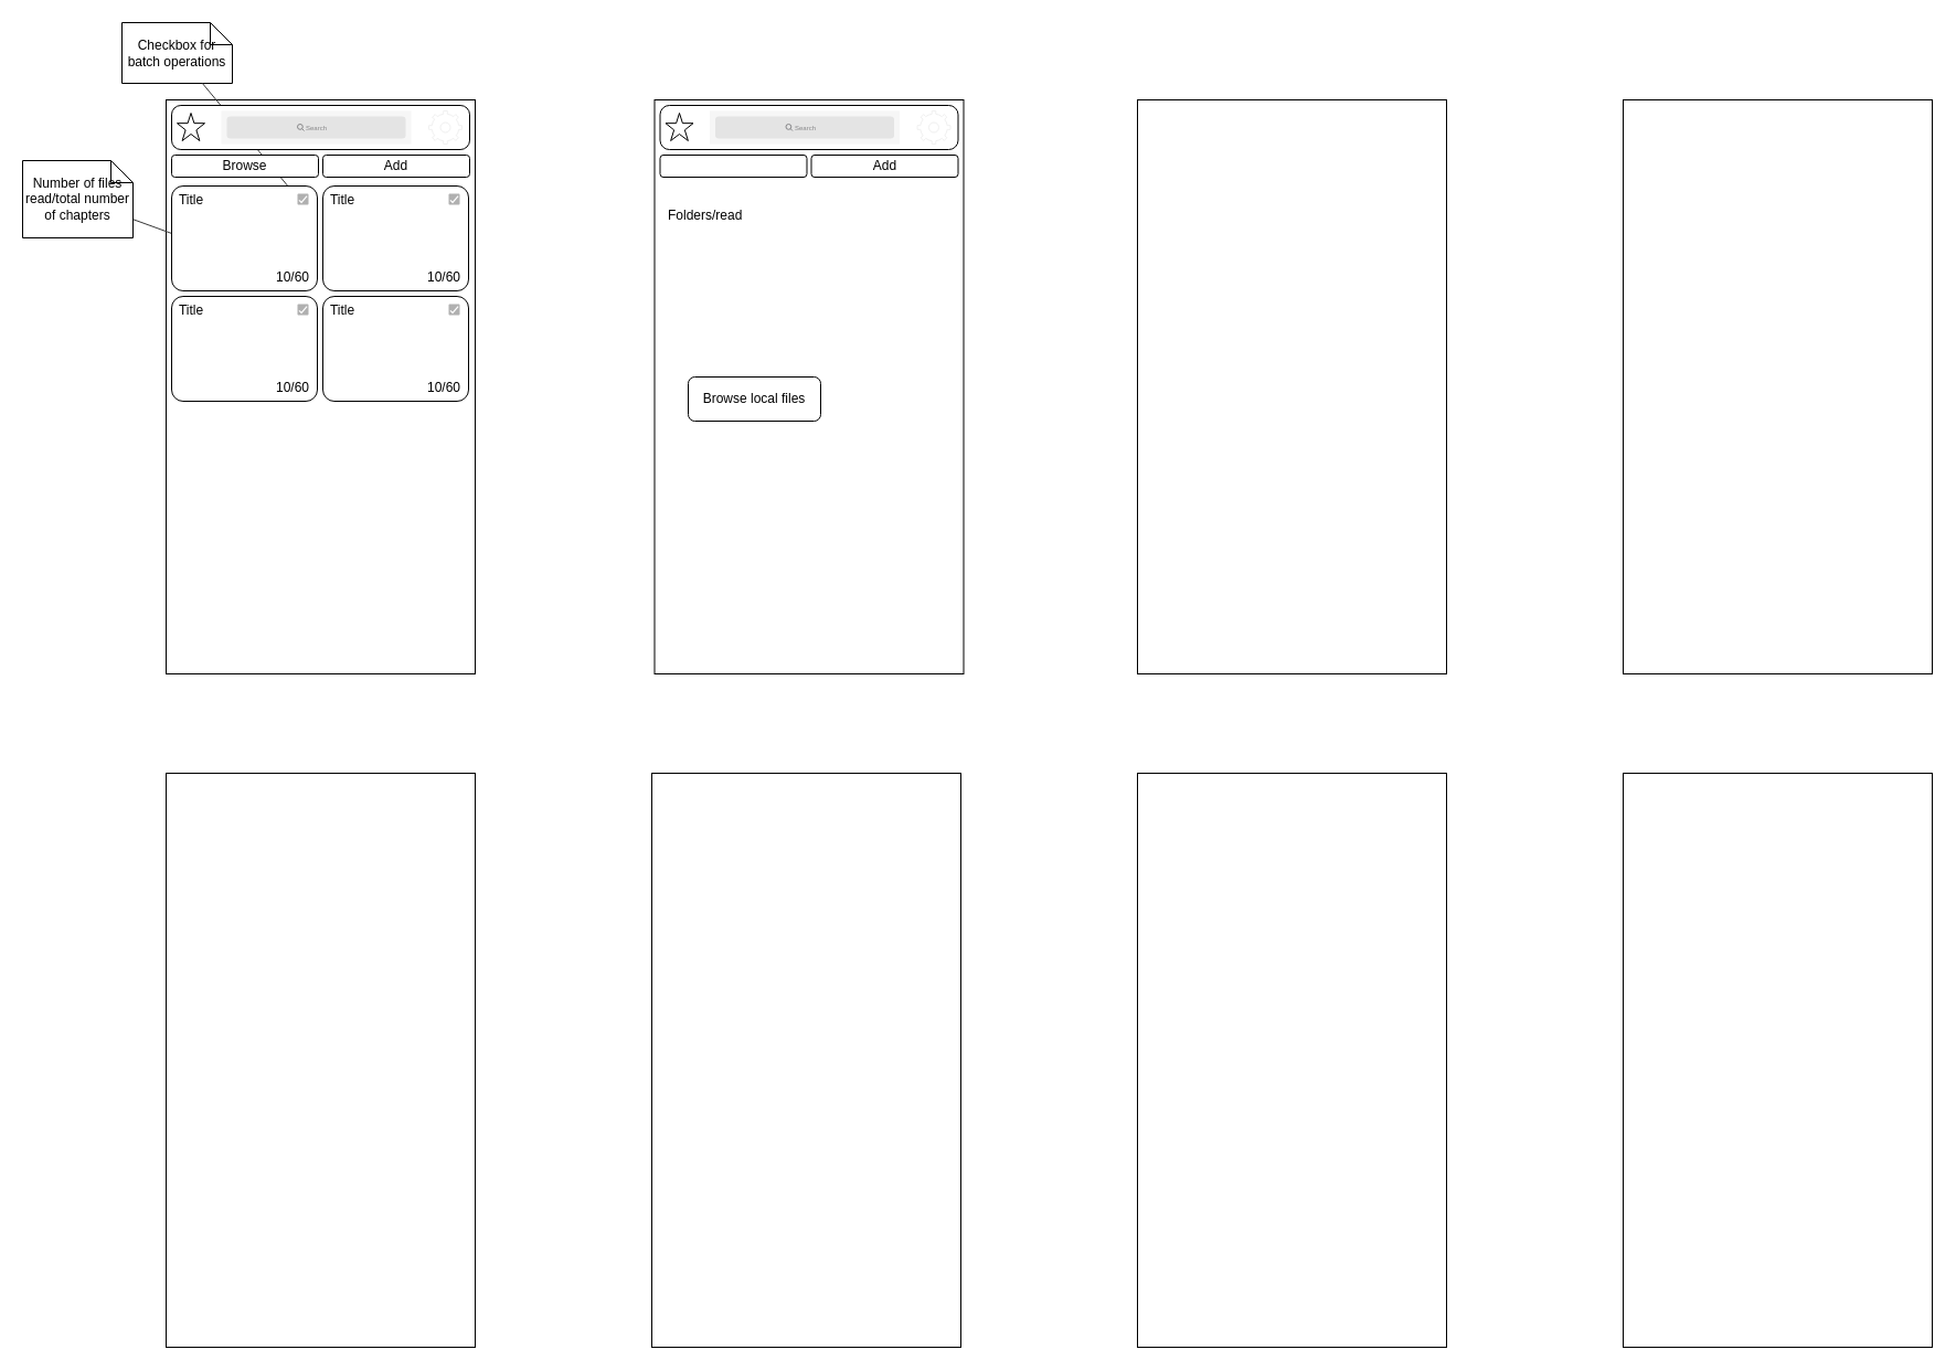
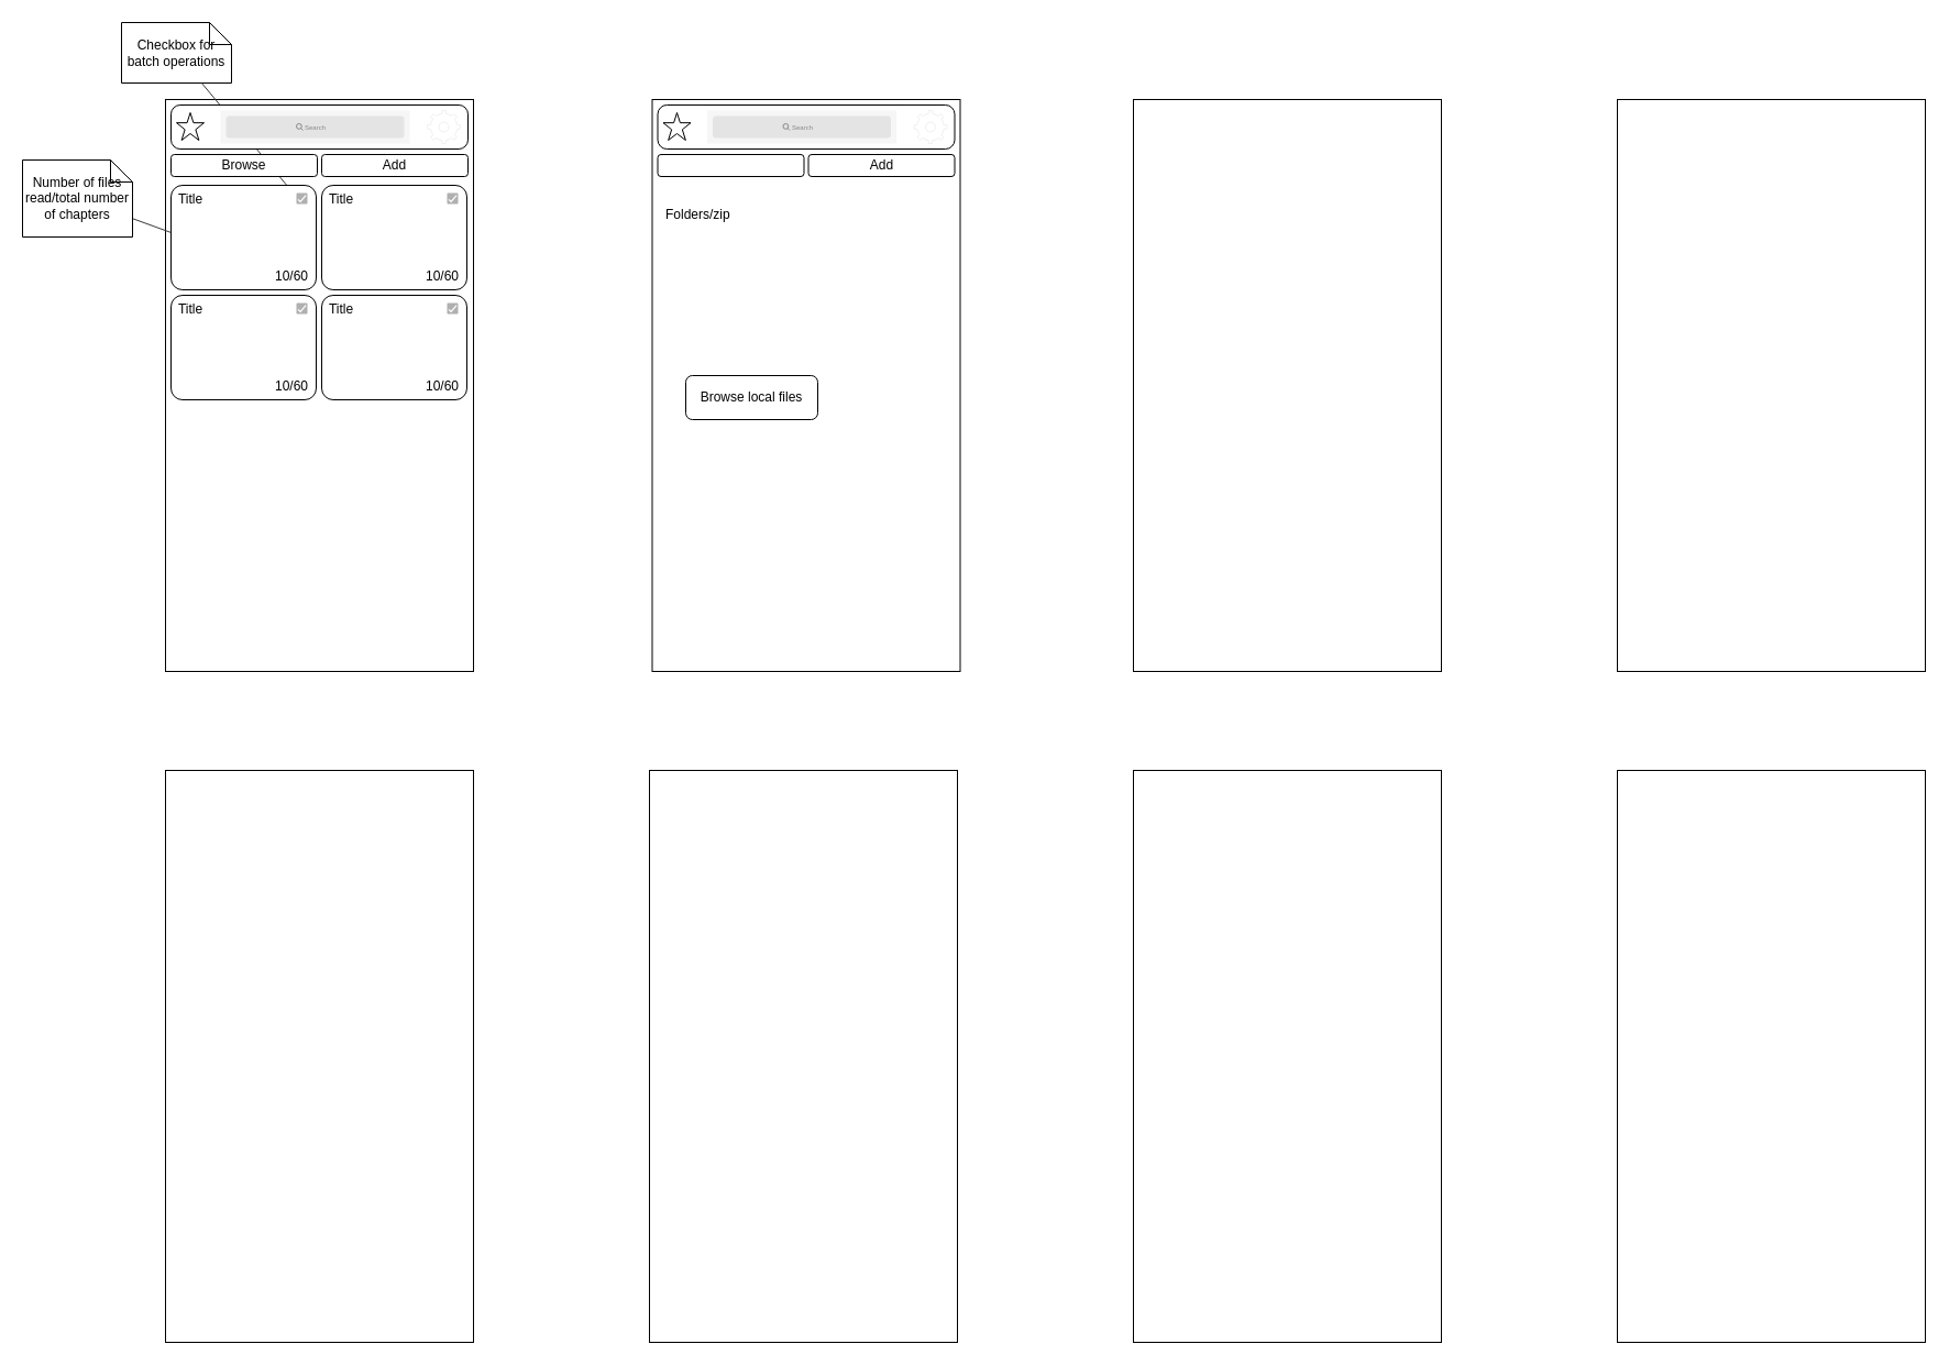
  <mxCell id="0" />
  <mxCell id="1" parent="0" />
  <mxCell id="2" value="" style="rounded=0;whiteSpace=wrap;html=1;movable=0;resizable=0;rotatable=0;deletable=0;editable=0;locked=1;connectable=0;" vertex="1" parent="1"><mxGeometry x="150" y="90" width="280" height="520" as="geometry" /></mxCell>
  <mxCell id="3" value="" style="rounded=0;whiteSpace=wrap;html=1;movable=0;resizable=0;rotatable=0;deletable=0;editable=0;locked=1;connectable=0;" vertex="1" parent="1"><mxGeometry x="150" y="700" width="280" height="520" as="geometry" /></mxCell>
  <mxCell id="4" value="" style="rounded=0;whiteSpace=wrap;html=1;movable=0;resizable=0;rotatable=0;deletable=0;editable=0;locked=1;connectable=0;" vertex="1" parent="1"><mxGeometry x="590" y="700" width="280" height="520" as="geometry" /></mxCell>
  <mxCell id="5" value="" style="rounded=0;whiteSpace=wrap;html=1;movable=0;resizable=0;rotatable=0;deletable=0;editable=0;locked=1;connectable=0;" vertex="1" parent="1"><mxGeometry x="1030" y="90" width="280" height="520" as="geometry" /></mxCell>
  <mxCell id="6" value="" style="rounded=0;whiteSpace=wrap;html=1;movable=0;resizable=0;rotatable=0;deletable=0;editable=0;locked=1;connectable=0;" vertex="1" parent="1"><mxGeometry x="1470" y="90" width="280" height="520" as="geometry" /></mxCell>
  <mxCell id="7" value="" style="rounded=0;whiteSpace=wrap;html=1;movable=0;resizable=0;rotatable=0;deletable=0;editable=0;locked=1;connectable=0;" vertex="1" parent="1"><mxGeometry x="1030" y="700" width="280" height="520" as="geometry" /></mxCell>
  <mxCell id="8" value="" style="rounded=0;whiteSpace=wrap;html=1;movable=0;resizable=0;rotatable=0;deletable=0;editable=0;locked=1;connectable=0;" vertex="1" parent="1"><mxGeometry x="1470" y="700" width="280" height="520" as="geometry" /></mxCell>
  <mxCell id="9" style="rounded=0;orthogonalLoop=1;jettySize=auto;html=1;endArrow=none;endFill=0;strokeColor=#3A3A3A;" edge="1" parent="1" source="10" target="16"><mxGeometry relative="1" as="geometry" /></mxCell>
  <mxCell id="10" value="Number of files read/total number of chapters" style="shape=note;size=20;whiteSpace=wrap;html=1;" vertex="1" parent="1"><mxGeometry x="20" y="145" width="100" height="70" as="geometry" /></mxCell>
  <mxCell id="11" value="Checkbox for batch operations" style="shape=note;size=20;whiteSpace=wrap;html=1;" vertex="1" parent="1"><mxGeometry x="110" y="20" width="100" height="55" as="geometry" /></mxCell>
  <mxCell id="12" style="rounded=0;orthogonalLoop=1;jettySize=auto;html=1;entryX=0.4;entryY=0.832;entryDx=0;entryDy=0;entryPerimeter=0;strokeColor=#3A3A3A;align=center;verticalAlign=middle;fontFamily=Helvetica;fontSize=11;fontColor=default;labelBackgroundColor=default;endArrow=none;endFill=0;" edge="1" parent="1" source="11" target="17"><mxGeometry relative="1" as="geometry" /></mxCell>
  <mxCell id="13" value="" style="group" vertex="1" connectable="0" parent="1"><mxGeometry x="143" y="166" width="152" height="101" as="geometry" /></mxCell>
  <mxCell id="14" value="" style="rounded=1;whiteSpace=wrap;html=1;strokeColor=default;align=center;verticalAlign=middle;arcSize=11;fontFamily=Helvetica;fontSize=12;fontColor=default;fillColor=default;" vertex="1" parent="13"><mxGeometry x="12" y="2" width="132" height="95" as="geometry" /></mxCell>
  <mxCell id="15" value="Title" style="text;html=1;align=center;verticalAlign=middle;whiteSpace=wrap;rounded=0;" vertex="1" parent="13"><mxGeometry width="60" height="30" as="geometry" /></mxCell>
  <mxCell id="16" value="10/60" style="text;html=1;align=center;verticalAlign=middle;whiteSpace=wrap;rounded=0;" vertex="1" parent="13"><mxGeometry x="92" y="70" width="60" height="30" as="geometry" /></mxCell>
  <mxCell id="17" value="" style="dashed=0;labelPosition=right;align=left;shape=mxgraph.gmdl.checkbox;strokeColor=none;fillColor=#B0B0B0;strokeWidth=2;aspect=fixed;sketch=0;html=1;" vertex="1" parent="13"><mxGeometry x="126" y="9" width="10" height="10" as="geometry" /></mxCell>
  <mxCell id="18" value="" style="group" vertex="1" connectable="0" parent="1"><mxGeometry x="155" y="95" width="270" height="65" as="geometry" /></mxCell>
  <mxCell id="19" value="" style="group;rounded=1;glass=0;arcSize=24;" vertex="1" connectable="0" parent="18"><mxGeometry width="270" height="40" as="geometry" /></mxCell>
  <mxCell id="20" value="" style="rounded=1;whiteSpace=wrap;html=1;arcSize=21;" vertex="1" parent="19"><mxGeometry width="270" height="40" as="geometry" /></mxCell>
  <mxCell id="21" value="" style="verticalLabelPosition=bottom;verticalAlign=top;html=1;shape=mxgraph.basic.star" vertex="1" parent="19"><mxGeometry x="5" y="7" width="25" height="25" as="geometry" /></mxCell>
  <mxCell id="22" value="" style="shape=rect;fillColor=#F6F6F6;strokeColor=none;" vertex="1" parent="19"><mxGeometry x="45" y="5" width="172" height="30" as="geometry" /></mxCell>
  <mxCell id="23" value="" style="html=1;strokeWidth=1;shadow=0;dashed=0;shape=mxgraph.ios7ui.marginRect;rx=3;ry=3;rectMargin=5;fillColor=#E4E4E4;strokeColor=none;" vertex="1" parent="22"><mxGeometry width="172" height="30" as="geometry" /></mxCell>
  <mxCell id="24" value="Search" style="shape=mxgraph.ios7.icons.looking_glass;strokeColor=#878789;fillColor=none;fontColor=#878789;labelPosition=right;verticalLabelPosition=middle;align=left;verticalAlign=middle;fontSize=6;fontStyle=0;spacingTop=2;sketch=0;html=1;" vertex="1" parent="22"><mxGeometry x="0.5" y="0.5" width="6" height="6" relative="1" as="geometry"><mxPoint x="-17" y="-3" as="offset" /></mxGeometry></mxCell>
  <mxCell id="25" value="" style="html=1;verticalLabelPosition=bottom;align=center;labelBackgroundColor=#ffffff;verticalAlign=top;strokeWidth=1;strokeColor=#F0F0F0;shadow=0;dashed=0;shape=mxgraph.ios7.icons.settings;" vertex="1" parent="19"><mxGeometry x="233" y="5" width="30" height="30" as="geometry" /></mxCell>
  <mxCell id="26" value="" style="group" vertex="1" connectable="0" parent="18"><mxGeometry y="45" width="270" height="20" as="geometry" /></mxCell>
  <mxCell id="27" value="&lt;font style=&quot;color: rgb(0, 0, 0);&quot;&gt;Browse&lt;/font&gt;" style="rounded=1;whiteSpace=wrap;html=1;gradientColor=none;fillColor=#FFFFFF;" vertex="1" parent="26"><mxGeometry width="133" height="20" as="geometry" /></mxCell>
  <mxCell id="28" value="Add" style="rounded=1;whiteSpace=wrap;html=1;" vertex="1" parent="26"><mxGeometry x="137" width="133" height="20" as="geometry" /></mxCell>
  <mxCell id="29" value="" style="group" vertex="1" connectable="0" parent="1"><mxGeometry x="280" y="166" width="152" height="101" as="geometry" /></mxCell>
  <mxCell id="30" value="" style="rounded=1;whiteSpace=wrap;html=1;strokeColor=default;align=center;verticalAlign=middle;arcSize=11;fontFamily=Helvetica;fontSize=12;fontColor=default;fillColor=default;" vertex="1" parent="29"><mxGeometry x="12" y="2" width="132" height="95" as="geometry" /></mxCell>
  <mxCell id="31" value="Title" style="text;html=1;align=center;verticalAlign=middle;whiteSpace=wrap;rounded=0;" vertex="1" parent="29"><mxGeometry width="60" height="30" as="geometry" /></mxCell>
  <mxCell id="32" value="10/60" style="text;html=1;align=center;verticalAlign=middle;whiteSpace=wrap;rounded=0;" vertex="1" parent="29"><mxGeometry x="92" y="70" width="60" height="30" as="geometry" /></mxCell>
  <mxCell id="33" value="" style="dashed=0;labelPosition=right;align=left;shape=mxgraph.gmdl.checkbox;strokeColor=none;fillColor=#B0B0B0;strokeWidth=2;aspect=fixed;sketch=0;html=1;" vertex="1" parent="29"><mxGeometry x="126" y="9" width="10" height="10" as="geometry" /></mxCell>
  <mxCell id="34" value="" style="group" vertex="1" connectable="0" parent="1"><mxGeometry x="143" y="266" width="152" height="101" as="geometry" /></mxCell>
  <mxCell id="35" value="" style="rounded=1;whiteSpace=wrap;html=1;strokeColor=default;align=center;verticalAlign=middle;arcSize=11;fontFamily=Helvetica;fontSize=12;fontColor=default;fillColor=default;" vertex="1" parent="34"><mxGeometry x="12" y="2" width="132" height="95" as="geometry" /></mxCell>
  <mxCell id="36" value="Title" style="text;html=1;align=center;verticalAlign=middle;whiteSpace=wrap;rounded=0;" vertex="1" parent="34"><mxGeometry width="60" height="30" as="geometry" /></mxCell>
  <mxCell id="37" value="10/60" style="text;html=1;align=center;verticalAlign=middle;whiteSpace=wrap;rounded=0;" vertex="1" parent="34"><mxGeometry x="92" y="70" width="60" height="30" as="geometry" /></mxCell>
  <mxCell id="38" value="" style="dashed=0;labelPosition=right;align=left;shape=mxgraph.gmdl.checkbox;strokeColor=none;fillColor=#B0B0B0;strokeWidth=2;aspect=fixed;sketch=0;html=1;" vertex="1" parent="34"><mxGeometry x="126" y="9" width="10" height="10" as="geometry" /></mxCell>
  <mxCell id="39" value="" style="group" vertex="1" connectable="0" parent="1"><mxGeometry x="280" y="266" width="152" height="101" as="geometry" /></mxCell>
  <mxCell id="40" value="" style="rounded=1;whiteSpace=wrap;html=1;strokeColor=default;align=center;verticalAlign=middle;arcSize=11;fontFamily=Helvetica;fontSize=12;fontColor=default;fillColor=default;" vertex="1" parent="39"><mxGeometry x="12" y="2" width="132" height="95" as="geometry" /></mxCell>
  <mxCell id="41" value="Title" style="text;html=1;align=center;verticalAlign=middle;whiteSpace=wrap;rounded=0;" vertex="1" parent="39"><mxGeometry width="60" height="30" as="geometry" /></mxCell>
  <mxCell id="42" value="10/60" style="text;html=1;align=center;verticalAlign=middle;whiteSpace=wrap;rounded=0;" vertex="1" parent="39"><mxGeometry x="92" y="70" width="60" height="30" as="geometry" /></mxCell>
  <mxCell id="43" value="" style="dashed=0;labelPosition=right;align=left;shape=mxgraph.gmdl.checkbox;strokeColor=none;fillColor=#B0B0B0;strokeWidth=2;aspect=fixed;sketch=0;html=1;" vertex="1" parent="39"><mxGeometry x="126" y="9" width="10" height="10" as="geometry" /></mxCell>
  <mxCell id="44" value="" style="rounded=0;whiteSpace=wrap;html=1;movable=1;resizable=1;rotatable=1;deletable=1;editable=1;locked=0;connectable=1;" vertex="1" parent="1"><mxGeometry x="592.5" y="90" width="280" height="520" as="geometry" /></mxCell>
  <mxCell id="45" value="" style="group" vertex="1" connectable="0" parent="1"><mxGeometry x="597.5" y="95" width="270" height="65" as="geometry" /></mxCell>
  <mxCell id="46" value="" style="group;rounded=1;glass=0;arcSize=24;" vertex="1" connectable="0" parent="45"><mxGeometry width="270" height="40" as="geometry" /></mxCell>
  <mxCell id="47" value="" style="rounded=1;whiteSpace=wrap;html=1;arcSize=21;" vertex="1" parent="46"><mxGeometry width="270" height="40" as="geometry" /></mxCell>
  <mxCell id="48" value="" style="verticalLabelPosition=bottom;verticalAlign=top;html=1;shape=mxgraph.basic.star" vertex="1" parent="46"><mxGeometry x="5" y="7" width="25" height="25" as="geometry" /></mxCell>
  <mxCell id="49" value="" style="shape=rect;fillColor=#F6F6F6;strokeColor=none;" vertex="1" parent="46"><mxGeometry x="45" y="5" width="172" height="30" as="geometry" /></mxCell>
  <mxCell id="50" value="" style="html=1;strokeWidth=1;shadow=0;dashed=0;shape=mxgraph.ios7ui.marginRect;rx=3;ry=3;rectMargin=5;fillColor=#E4E4E4;strokeColor=none;" vertex="1" parent="49"><mxGeometry width="172" height="30" as="geometry" /></mxCell>
  <mxCell id="51" value="Search" style="shape=mxgraph.ios7.icons.looking_glass;strokeColor=#878789;fillColor=none;fontColor=#878789;labelPosition=right;verticalLabelPosition=middle;align=left;verticalAlign=middle;fontSize=6;fontStyle=0;spacingTop=2;sketch=0;html=1;" vertex="1" parent="49"><mxGeometry x="0.5" y="0.5" width="6" height="6" relative="1" as="geometry"><mxPoint x="-17" y="-3" as="offset" /></mxGeometry></mxCell>
  <mxCell id="52" value="" style="html=1;verticalLabelPosition=bottom;align=center;labelBackgroundColor=#ffffff;verticalAlign=top;strokeWidth=1;strokeColor=#F0F0F0;shadow=0;dashed=0;shape=mxgraph.ios7.icons.settings;" vertex="1" parent="46"><mxGeometry x="233" y="5" width="30" height="30" as="geometry" /></mxCell>
  <mxCell id="53" value="" style="group" vertex="1" connectable="0" parent="45"><mxGeometry y="45" width="270" height="20" as="geometry" /></mxCell>
  <mxCell id="54" value="&lt;font style=&quot;color: rgb(255, 255, 255);&quot;&gt;Browse&lt;/font&gt;" style="rounded=1;whiteSpace=wrap;html=1;gradientColor=none;fillColor=default;" vertex="1" parent="53"><mxGeometry width="133" height="20" as="geometry" /></mxCell>
  <mxCell id="55" value="&lt;font style=&quot;color: rgb(0, 0, 0);&quot;&gt;Add&lt;/font&gt;" style="rounded=1;whiteSpace=wrap;html=1;fillColor=#FFFFFF;" vertex="1" parent="53"><mxGeometry x="137" width="133" height="20" as="geometry" /></mxCell>
  <mxCell id="56" value="Browse local files" style="rounded=1;whiteSpace=wrap;html=1;" vertex="1" parent="1"><mxGeometry x="623" y="341" width="120" height="40" as="geometry" /></mxCell>
- <mxCell id="57" value="&lt;h1 style=&quot;margin-top: 0px;&quot;&gt;&lt;span style=&quot;background-color: transparent; color: light-dark(rgb(0, 0, 0), rgb(255, 255, 255)); font-size: 12px; font-weight: normal;&quot;&gt;Folders/read&lt;/span&gt;&lt;/h1&gt;" style="text;html=1;whiteSpace=wrap;overflow=hidden;rounded=0;" vertex="1" parent="1"><mxGeometry x="603" y="170" width="180" height="60" as="geometry" /></mxCell>
+ <mxCell id="57" value="&lt;h1 style=&quot;margin-top: 0px;&quot;&gt;&lt;span style=&quot;background-color: transparent; color: light-dark(rgb(0, 0, 0), rgb(255, 255, 255)); font-size: 12px; font-weight: normal;&quot;&gt;Folders/zip&lt;/span&gt;&lt;/h1&gt;" style="text;html=1;whiteSpace=wrap;overflow=hidden;rounded=0;" vertex="1" parent="1"><mxGeometry x="603" y="170" width="180" height="60" as="geometry" /></mxCell>
